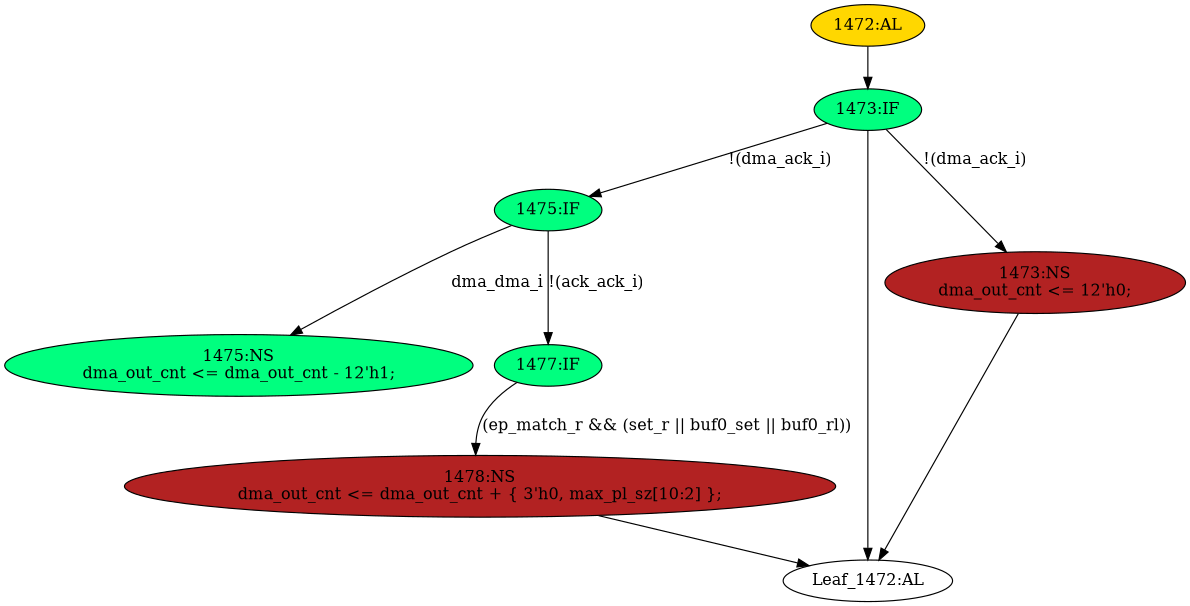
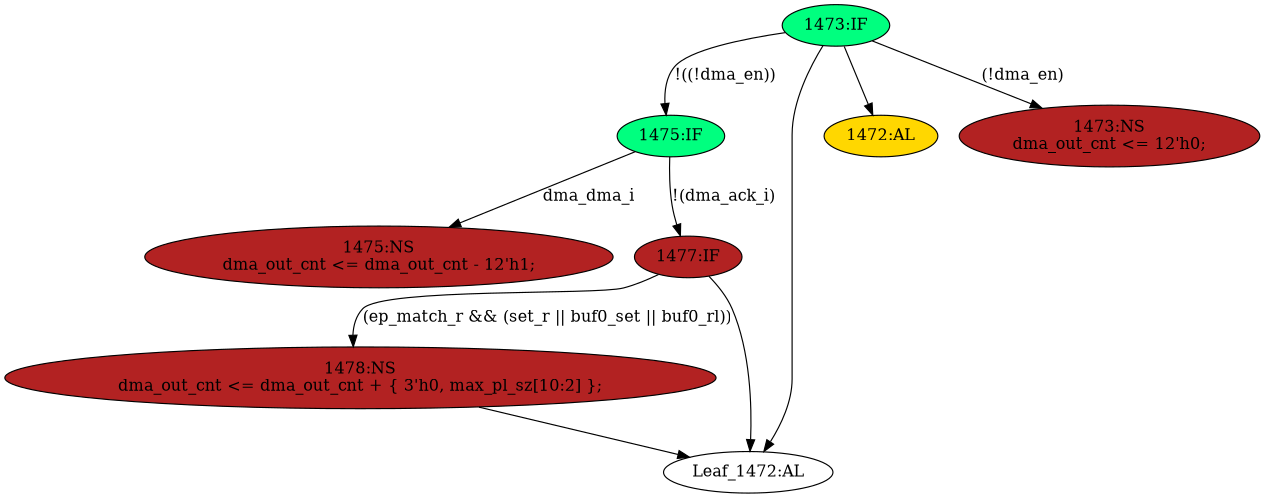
  strict digraph {
    node [fillcolor=springgreen statements="[]" style=filled typ=IfStatement]
    edge [cond="[]" lineno=None]
    n1 [ast="<pyverilog.vparser.ast.IfStatement object at 0x7f0a38ecfd90>" label="1475:IF"]
-   n2 [ast="<pyverilog.vparser.ast.NonblockingSubstitution object at 0x7f0a38da5190>" label="1475:NS\ndma_out_cnt <= dma_out_cnt - 12'h1;" statements="[<pyverilog.vparser.ast.NonblockingSubstitution object at 0x7f0a38da5190>]" typ=NonblockingSubstitution]
-   n3 [ast="<pyverilog.vparser.ast.IfStatement object at 0x7f0a38ecf950>" label="1477:IF"]
+   n2 [ast="<pyverilog.vparser.ast.NonblockingSubstitution object at 0x7f0a38da5190>" fillcolor=firebrick label="1475:NS\ndma_out_cnt <= dma_out_cnt - 12'h1;" statements="[<pyverilog.vparser.ast.NonblockingSubstitution object at 0x7f0a38da5190>]" typ=NonblockingSubstitution]
+   n3 [ast="<pyverilog.vparser.ast.IfStatement object at 0x7f0a38ecf950>" fillcolor=firebrick label="1477:IF"]
    n4 [ast="<pyverilog.vparser.ast.NonblockingSubstitution object at 0x7f0a38ecfc90>" fillcolor=firebrick label="1478:NS\ndma_out_cnt <= dma_out_cnt + { 3'h0, max_pl_sz[10:2] };" statements="[<pyverilog.vparser.ast.NonblockingSubstitution object at 0x7f0a38ecfc90>]" typ=NonblockingSubstitution]
    n5 [def_var="['dma_out_cnt']" label="Leaf_1472:AL" fillcolor="" statements="" style="" typ=""]
    n6 [ast="<pyverilog.vparser.ast.Always object at 0x7f0a38da5550>" clk_sens=True fillcolor=gold label="1472:AL" sens="['clk']" typ=Always use_var="['buf0_set', 'dma_ack_i', 'dma_en', 'buf0_rl', 'set_r', 'ep_match_r', 'dma_out_cnt', 'max_pl_sz']"]
    n7 [ast="<pyverilog.vparser.ast.IfStatement object at 0x7f0a38da5650>" label="1473:IF"]
    n8 [ast="<pyverilog.vparser.ast.NonblockingSubstitution object at 0x7f0a38da53d0>" fillcolor=firebrick label="1473:NS\ndma_out_cnt <= 12'h0;" statements="[<pyverilog.vparser.ast.NonblockingSubstitution object at 0x7f0a38da53d0>]" typ=NonblockingSubstitution]
    n1 -> n2 [cond="['dma_ack_i']" label=dma_dma_i lineno=1475]
-   n1 -> n3 [cond="['dma_ack_i']" label="!(ack_ack_i)" lineno=1475]
+   n1 -> n3 [cond="['dma_ack_i']" label="!(dma_ack_i)" lineno=1475]
    n3 -> n4 [cond="['ep_match_r', 'set_r', 'buf0_set', 'buf0_rl']" label="(ep_match_r && (set_r || buf0_set || buf0_rl))" lineno=1477]
    n4 -> n5
-   n6 -> n7
-   n7 -> n1 [cond="['dma_en']" label="!(dma_ack_i)" lineno=1473]
+   n7 -> n6
+   n7 -> n1 [cond="['dma_en']" label="!((!dma_en))" lineno=1473]
    n7 -> n5
-   n7 -> n8 [cond="['dma_en']" label="!(dma_ack_i)" lineno=1473]
-   n8 -> n5
+   n7 -> n8 [cond="['dma_en']" label="(!dma_en)" lineno=1473]
+   n3 -> n5
  }
